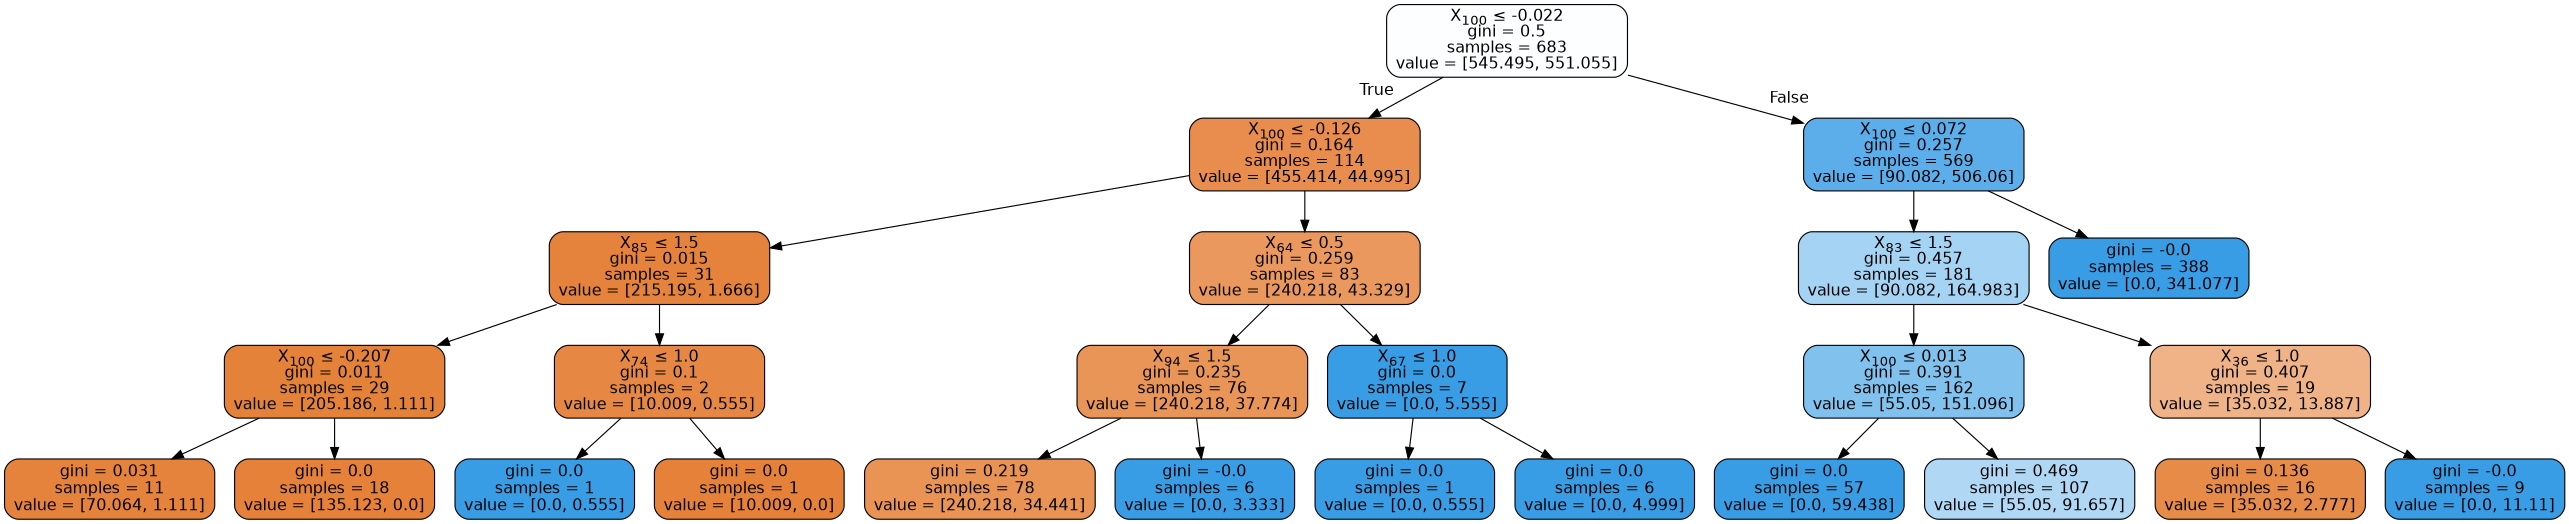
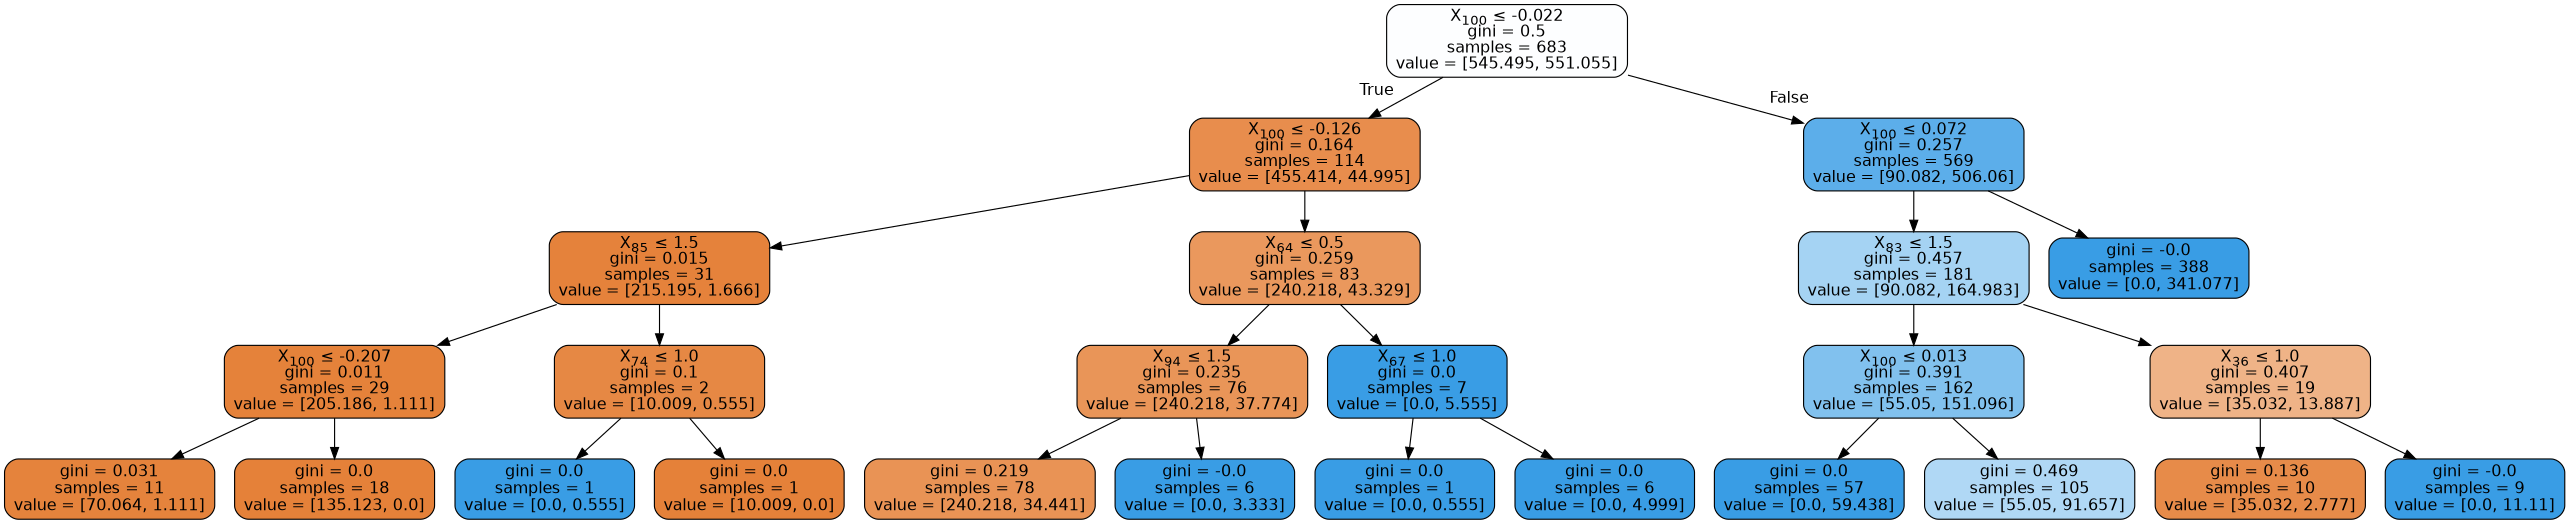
  digraph {
    node [color=black fillcolor="#399de5" fontname=helvetica shape=box style="filled, rounded"]
    edge [fontname=helvetica]
    n1 [fillcolor="#fdfeff" label=<X<SUB>100</SUB> &le; -0.022<br/>gini = 0.5<br/>samples = 683<br/>value = [545.495, 551.055]>]
    n2 [fillcolor="#e88d4d" label=<X<SUB>100</SUB> &le; -0.126<br/>gini = 0.164<br/>samples = 114<br/>value = [455.414, 44.995]>]
    n3 [fillcolor="#5caeea" label=<X<SUB>100</SUB> &le; 0.072<br/>gini = 0.257<br/>samples = 569<br/>value = [90.082, 506.06]>]
    n4 [fillcolor="#e5823b" label=<X<SUB>85</SUB> &le; 1.5<br/>gini = 0.015<br/>samples = 31<br/>value = [215.195, 1.666]>]
    n5 [fillcolor="#ea985d" label=<X<SUB>64</SUB> &le; 0.5<br/>gini = 0.259<br/>samples = 83<br/>value = [240.218, 43.329]>]
    n6 [fillcolor="#a5d3f3" label=<X<SUB>83</SUB> &le; 1.5<br/>gini = 0.457<br/>samples = 181<br/>value = [90.082, 164.983]>]
    n7 [label=<gini = -0.0<br/>samples = 388<br/>value = [0.0, 341.077]>]
    n8 [fillcolor="#e5823a" label=<X<SUB>100</SUB> &le; -0.207<br/>gini = 0.011<br/>samples = 29<br/>value = [205.186, 1.111]>]
    n9 [fillcolor="#e68844" label=<X<SUB>74</SUB> &le; 1.0<br/>gini = 0.1<br/>samples = 2<br/>value = [10.009, 0.555]>]
    n10 [fillcolor="#e99558" label=<X<SUB>94</SUB> &le; 1.5<br/>gini = 0.235<br/>samples = 76<br/>value = [240.218, 37.774]>]
    n11 [label=<X<SUB>67</SUB> &le; 1.0<br/>gini = 0.0<br/>samples = 7<br/>value = [0.0, 5.555]>]
    n12 [fillcolor="#e5833c" label=<gini = 0.031<br/>samples = 11<br/>value = [70.064, 1.111]>]
    n13 [fillcolor="#e58139" label=<gini = 0.0<br/>samples = 18<br/>value = [135.123, 0.0]>]
    n14 [label=<gini = 0.0<br/>samples = 1<br/>value = [0.0, 0.555]>]
    n15 [fillcolor="#e58139" label=<gini = 0.0<br/>samples = 1<br/>value = [10.009, 0.0]>]
    n16 [fillcolor="#e99355" label=<gini = 0.219<br/>samples = 78<br/>value = [240.218, 34.441]>]
    n17 [label=<gini = -0.0<br/>samples = 6<br/>value = [0.0, 3.333]>]
    n18 [label=<gini = 0.0<br/>samples = 1<br/>value = [0.0, 0.555]>]
    n19 [label=<gini = 0.0<br/>samples = 6<br/>value = [0.0, 4.999]>]
    n20 [fillcolor="#81c1ee" label=<X<SUB>100</SUB> &le; 0.013<br/>gini = 0.391<br/>samples = 162<br/>value = [55.05, 151.096]>]
    n21 [fillcolor="#efb387" label=<X<SUB>36</SUB> &le; 1.0<br/>gini = 0.407<br/>samples = 19<br/>value = [35.032, 13.887]>]
    n22 [label=<gini = 0.0<br/>samples = 57<br/>value = [0.0, 59.438]>]
-   n23 [fillcolor="#b0d8f5" label=<gini = 0.469<br/>samples = 107<br/>value = [55.05, 91.657]>]
-   n24 [fillcolor="#e78b49" label=<gini = 0.136<br/>samples = 16<br/>value = [35.032, 2.777]>]
+   n23 [fillcolor="#b0d8f5" label=<gini = 0.469<br/>samples = 105<br/>value = [55.05, 91.657]>]
+   n24 [fillcolor="#e78b49" label=<gini = 0.136<br/>samples = 10<br/>value = [35.032, 2.777]>]
    n25 [label=<gini = -0.0<br/>samples = 9<br/>value = [0.0, 11.11]>]
    n1 -> n2 [headlabel=True labelangle=45 labeldistance=2.5]
    n1 -> n3 [headlabel=False labelangle=-45 labeldistance=2.5]
    n2 -> n4
    n2 -> n5
    n3 -> n6
    n3 -> n7
    n4 -> n8
    n4 -> n9
    n5 -> n10
    n5 -> n11
    n6 -> n20
    n6 -> n21
    n8 -> n12
    n8 -> n13
    n9 -> n14
    n9 -> n15
    n10 -> n16
    n10 -> n17
    n11 -> n18
    n11 -> n19
    n20 -> n22
    n20 -> n23
    n21 -> n24
    n21 -> n25
  }
